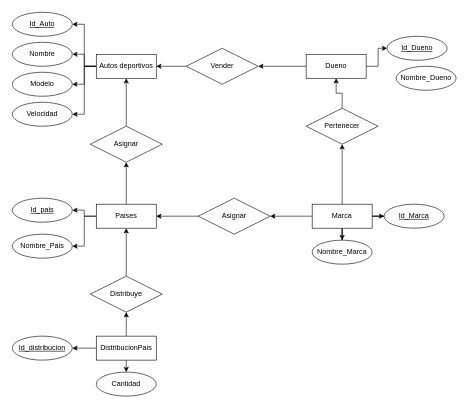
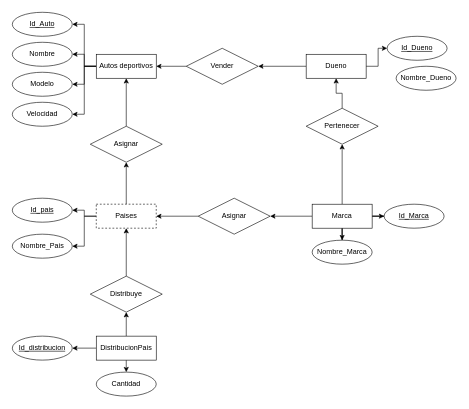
  <mxCell id="0" />
  <mxCell id="1" parent="0" />
  <mxCell id="2" style="edgeStyle=orthogonalEdgeStyle;rounded=0;orthogonalLoop=1;jettySize=auto;html=1;exitX=0;exitY=0.5;exitDx=0;exitDy=0;entryX=1;entryY=0.5;entryDx=0;entryDy=0;" edge="1" parent="1" source="6" target="7"><mxGeometry relative="1" as="geometry" /></mxCell>
  <mxCell id="3" style="edgeStyle=orthogonalEdgeStyle;rounded=0;orthogonalLoop=1;jettySize=auto;html=1;exitX=0;exitY=0.5;exitDx=0;exitDy=0;entryX=1;entryY=0.5;entryDx=0;entryDy=0;" edge="1" parent="1" source="6" target="8"><mxGeometry relative="1" as="geometry" /></mxCell>
  <mxCell id="4" style="edgeStyle=orthogonalEdgeStyle;rounded=0;orthogonalLoop=1;jettySize=auto;html=1;exitX=0;exitY=0.5;exitDx=0;exitDy=0;entryX=1;entryY=0.5;entryDx=0;entryDy=0;" edge="1" parent="1" source="6" target="9"><mxGeometry relative="1" as="geometry" /></mxCell>
  <mxCell id="5" style="edgeStyle=orthogonalEdgeStyle;rounded=0;orthogonalLoop=1;jettySize=auto;html=1;exitX=0;exitY=0.5;exitDx=0;exitDy=0;entryX=1;entryY=0.5;entryDx=0;entryDy=0;" edge="1" parent="1" source="6" target="10"><mxGeometry relative="1" as="geometry" /></mxCell>
  <mxCell id="6" value="Autos deportivos" style="whiteSpace=wrap;html=1;align=center;" vertex="1" parent="1"><mxGeometry x="160" y="90" width="100" height="40" as="geometry" /></mxCell>
  <mxCell id="7" value="Nombre" style="ellipse;whiteSpace=wrap;html=1;align=center;" vertex="1" parent="1"><mxGeometry x="20" y="70" width="100" height="40" as="geometry" /></mxCell>
  <mxCell id="8" value="Id_Auto" style="ellipse;whiteSpace=wrap;html=1;align=center;fontStyle=4;" vertex="1" parent="1"><mxGeometry x="20" y="20" width="100" height="40" as="geometry" /></mxCell>
  <mxCell id="9" value="Modelo" style="ellipse;whiteSpace=wrap;html=1;align=center;" vertex="1" parent="1"><mxGeometry x="20" y="120" width="100" height="40" as="geometry" /></mxCell>
  <mxCell id="10" value="Velocidad" style="ellipse;whiteSpace=wrap;html=1;align=center;" vertex="1" parent="1"><mxGeometry x="20" y="170" width="100" height="40" as="geometry" /></mxCell>
  <mxCell id="11" style="edgeStyle=orthogonalEdgeStyle;rounded=0;orthogonalLoop=1;jettySize=auto;html=1;exitX=0;exitY=0.5;exitDx=0;exitDy=0;entryX=1;entryY=0.5;entryDx=0;entryDy=0;" edge="1" parent="1" source="12" target="6"><mxGeometry relative="1" as="geometry" /></mxCell>
  <mxCell id="12" value="Vender" style="shape=rhombus;perimeter=rhombusPerimeter;whiteSpace=wrap;html=1;align=center;" vertex="1" parent="1"><mxGeometry x="310" y="80" width="120" height="60" as="geometry" /></mxCell>
  <mxCell id="13" style="edgeStyle=orthogonalEdgeStyle;rounded=0;orthogonalLoop=1;jettySize=auto;html=1;exitX=1;exitY=0.5;exitDx=0;exitDy=0;" edge="1" parent="1" source="15" target="17"><mxGeometry relative="1" as="geometry" /></mxCell>
  <mxCell id="14" style="edgeStyle=orthogonalEdgeStyle;rounded=0;orthogonalLoop=1;jettySize=auto;html=1;entryX=1;entryY=0.5;entryDx=0;entryDy=0;" edge="1" parent="1" source="15" target="12"><mxGeometry relative="1" as="geometry" /></mxCell>
  <mxCell id="15" value="Dueno" style="whiteSpace=wrap;html=1;align=center;" vertex="1" parent="1"><mxGeometry x="510" y="90" width="100" height="40" as="geometry" /></mxCell>
  <mxCell id="16" value="Nombre_Dueno" style="ellipse;whiteSpace=wrap;html=1;align=center;" vertex="1" parent="1"><mxGeometry x="660" y="110" width="100" height="40" as="geometry" /></mxCell>
  <mxCell id="17" value="Id_Dueno" style="ellipse;whiteSpace=wrap;html=1;align=center;fontStyle=4;" vertex="1" parent="1"><mxGeometry x="645" y="60" width="100" height="40" as="geometry" /></mxCell>
  <mxCell id="18" style="edgeStyle=orthogonalEdgeStyle;rounded=0;orthogonalLoop=1;jettySize=auto;html=1;" edge="1" parent="1" source="19" target="15"><mxGeometry relative="1" as="geometry" /></mxCell>
  <mxCell id="19" value="Pertenecer" style="shape=rhombus;perimeter=rhombusPerimeter;whiteSpace=wrap;html=1;align=center;" vertex="1" parent="1"><mxGeometry x="510" y="180" width="120" height="60" as="geometry" /></mxCell>
  <mxCell id="20" style="edgeStyle=orthogonalEdgeStyle;rounded=0;orthogonalLoop=1;jettySize=auto;html=1;" edge="1" parent="1" source="24" target="19"><mxGeometry relative="1" as="geometry" /></mxCell>
  <mxCell id="21" style="edgeStyle=orthogonalEdgeStyle;rounded=0;orthogonalLoop=1;jettySize=auto;html=1;exitX=0.5;exitY=1;exitDx=0;exitDy=0;" edge="1" parent="1" source="24" target="25"><mxGeometry relative="1" as="geometry" /></mxCell>
  <mxCell id="22" style="edgeStyle=orthogonalEdgeStyle;rounded=0;orthogonalLoop=1;jettySize=auto;html=1;exitX=1;exitY=0.5;exitDx=0;exitDy=0;" edge="1" parent="1" source="24" target="26"><mxGeometry relative="1" as="geometry" /></mxCell>
  <mxCell id="23" style="edgeStyle=orthogonalEdgeStyle;rounded=0;orthogonalLoop=1;jettySize=auto;html=1;exitX=0;exitY=0.5;exitDx=0;exitDy=0;entryX=1;entryY=0.5;entryDx=0;entryDy=0;" edge="1" parent="1" source="24" target="34"><mxGeometry relative="1" as="geometry" /></mxCell>
  <mxCell id="24" value="Marca" style="whiteSpace=wrap;html=1;align=center;" vertex="1" parent="1"><mxGeometry x="520" y="340" width="100" height="40" as="geometry" /></mxCell>
  <mxCell id="25" value="Nombre_Marca" style="ellipse;whiteSpace=wrap;html=1;align=center;" vertex="1" parent="1"><mxGeometry x="520" y="400" width="100" height="40" as="geometry" /></mxCell>
  <mxCell id="26" value="Id_Marca" style="ellipse;whiteSpace=wrap;html=1;align=center;fontStyle=4;" vertex="1" parent="1"><mxGeometry x="640" y="340" width="100" height="40" as="geometry" /></mxCell>
  <mxCell id="27" style="edgeStyle=orthogonalEdgeStyle;rounded=0;orthogonalLoop=1;jettySize=auto;html=1;exitX=0;exitY=0.5;exitDx=0;exitDy=0;entryX=1;entryY=0.5;entryDx=0;entryDy=0;" edge="1" parent="1" source="30" target="32"><mxGeometry relative="1" as="geometry" /></mxCell>
  <mxCell id="28" style="edgeStyle=orthogonalEdgeStyle;rounded=0;orthogonalLoop=1;jettySize=auto;html=1;exitX=0;exitY=0.5;exitDx=0;exitDy=0;entryX=1;entryY=0.5;entryDx=0;entryDy=0;" edge="1" parent="1" source="30" target="31"><mxGeometry relative="1" as="geometry" /></mxCell>
  <mxCell id="29" style="edgeStyle=orthogonalEdgeStyle;rounded=0;orthogonalLoop=1;jettySize=auto;html=1;entryX=0.5;entryY=1;entryDx=0;entryDy=0;" edge="1" parent="1" source="30" target="44"><mxGeometry relative="1" as="geometry" /></mxCell>
- <mxCell id="30" value="Paises" style="whiteSpace=wrap;html=1;align=center;" vertex="1" parent="1"><mxGeometry x="160" y="340" width="100" height="40" as="geometry" /></mxCell>
+ <mxCell id="30" value="Paises" style="whiteSpace=wrap;html=1;align=center;dashed=1;" vertex="1" parent="1"><mxGeometry x="160" y="340" width="100" height="40" as="geometry" /></mxCell>
  <mxCell id="31" value="Nombre_Pais" style="ellipse;whiteSpace=wrap;html=1;align=center;" vertex="1" parent="1"><mxGeometry x="20" y="390" width="100" height="40" as="geometry" /></mxCell>
  <mxCell id="32" value="Id_pais" style="ellipse;whiteSpace=wrap;html=1;align=center;fontStyle=4;" vertex="1" parent="1"><mxGeometry x="20" y="330" width="100" height="40" as="geometry" /></mxCell>
  <mxCell id="33" style="edgeStyle=orthogonalEdgeStyle;rounded=0;orthogonalLoop=1;jettySize=auto;html=1;exitX=0;exitY=0.5;exitDx=0;exitDy=0;entryX=1;entryY=0.5;entryDx=0;entryDy=0;" edge="1" parent="1" source="34" target="30"><mxGeometry relative="1" as="geometry" /></mxCell>
  <mxCell id="34" value="Asignar" style="shape=rhombus;perimeter=rhombusPerimeter;whiteSpace=wrap;html=1;align=center;" vertex="1" parent="1"><mxGeometry x="330" y="330" width="120" height="60" as="geometry" /></mxCell>
  <mxCell id="35" style="edgeStyle=orthogonalEdgeStyle;rounded=0;orthogonalLoop=1;jettySize=auto;html=1;exitX=0.5;exitY=0;exitDx=0;exitDy=0;" edge="1" parent="1" source="36" target="30"><mxGeometry relative="1" as="geometry" /></mxCell>
  <mxCell id="36" value="Distribuye" style="shape=rhombus;perimeter=rhombusPerimeter;whiteSpace=wrap;html=1;align=center;" vertex="1" parent="1"><mxGeometry x="150" y="460" width="120" height="60" as="geometry" /></mxCell>
  <mxCell id="37" style="edgeStyle=orthogonalEdgeStyle;rounded=0;orthogonalLoop=1;jettySize=auto;html=1;exitX=0.5;exitY=1;exitDx=0;exitDy=0;entryX=0.5;entryY=0;entryDx=0;entryDy=0;" edge="1" parent="1" source="40" target="41"><mxGeometry relative="1" as="geometry" /></mxCell>
  <mxCell id="38" style="edgeStyle=orthogonalEdgeStyle;rounded=0;orthogonalLoop=1;jettySize=auto;html=1;exitX=0;exitY=0.5;exitDx=0;exitDy=0;" edge="1" parent="1" source="40" target="42"><mxGeometry relative="1" as="geometry" /></mxCell>
  <mxCell id="39" style="edgeStyle=orthogonalEdgeStyle;rounded=0;orthogonalLoop=1;jettySize=auto;html=1;exitX=0.5;exitY=0;exitDx=0;exitDy=0;" edge="1" parent="1" source="40" target="36"><mxGeometry relative="1" as="geometry" /></mxCell>
  <mxCell id="40" value="DistribucionPais" style="whiteSpace=wrap;html=1;align=center;" vertex="1" parent="1"><mxGeometry x="160" y="560" width="100" height="40" as="geometry" /></mxCell>
  <mxCell id="41" value="Cantidad" style="ellipse;whiteSpace=wrap;html=1;align=center;" vertex="1" parent="1"><mxGeometry x="160" y="620" width="100" height="40" as="geometry" /></mxCell>
  <mxCell id="42" value="Id_distribucion" style="ellipse;whiteSpace=wrap;html=1;align=center;fontStyle=4;" vertex="1" parent="1"><mxGeometry x="20" y="560" width="100" height="40" as="geometry" /></mxCell>
  <mxCell id="43" style="edgeStyle=orthogonalEdgeStyle;rounded=0;orthogonalLoop=1;jettySize=auto;html=1;" edge="1" parent="1" source="44" target="6"><mxGeometry relative="1" as="geometry" /></mxCell>
  <mxCell id="44" value="Asignar" style="shape=rhombus;perimeter=rhombusPerimeter;whiteSpace=wrap;html=1;align=center;" vertex="1" parent="1"><mxGeometry x="150" y="210" width="120" height="60" as="geometry" /></mxCell>
